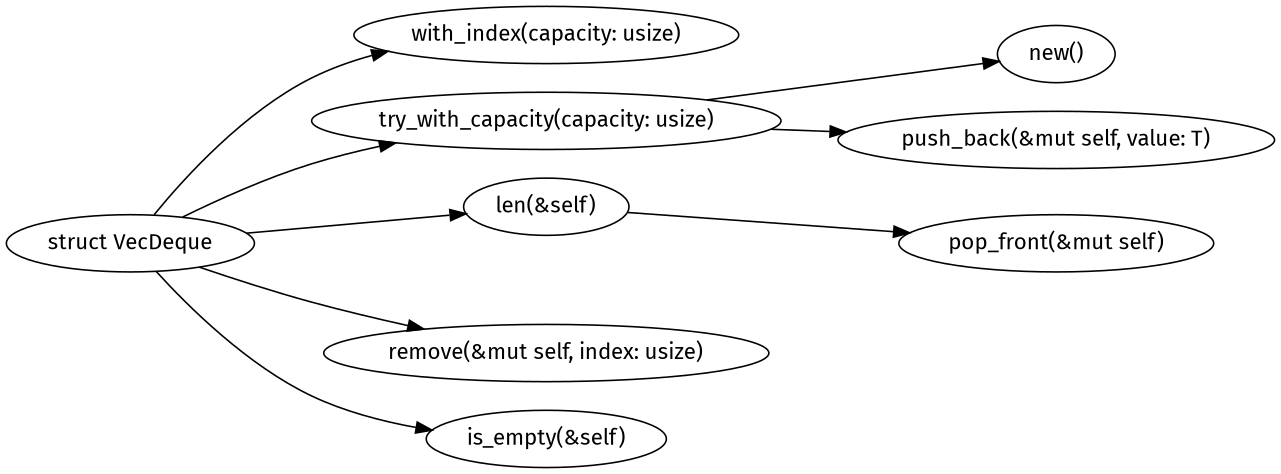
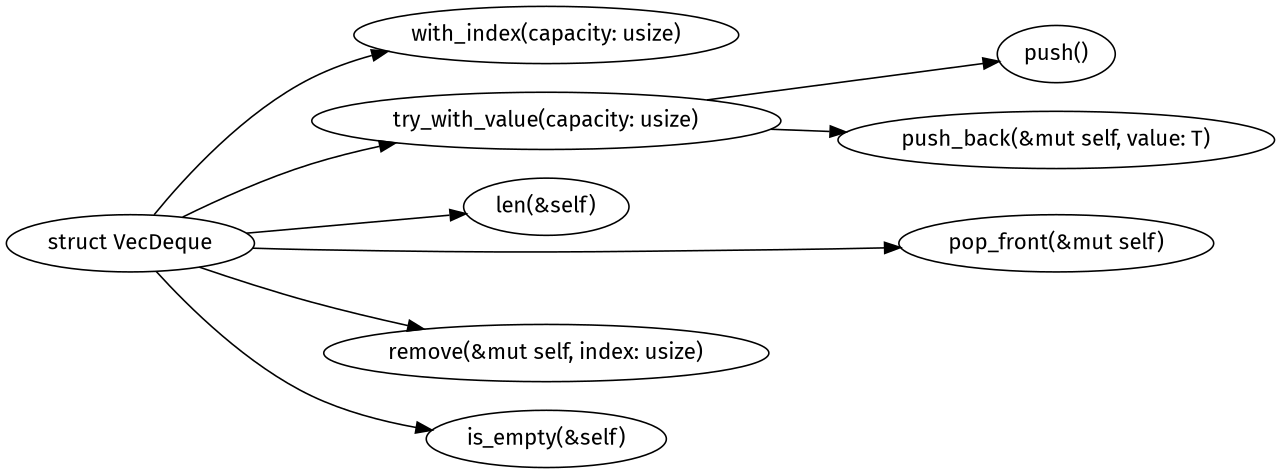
  digraph {
    fontname="Fira Sans"
    rankdir=LR
    node [fontname="Fira Sans"]
    edge [fontname="Fira Sans"]
    n1 [label="struct VecDeque"]
    n2 [label="with_index(capacity: usize)"]
-   "try_with_capacity(capacity: usize)"
+   "try_with_capacity(capacity: usize)" [label="try_with_value(capacity: usize)"]
    "len(&self)"
    "pop_front(&mut self)"
    "remove(&mut self, index: usize)"
    "is_empty(&self)"
-   "new()"
+   "new()" [label="push()"]
    "push_back(&mut self, value: T)"
    n1 -> n2
    n1 -> "try_with_capacity(capacity: usize)"
    n1 -> "len(&self)"
-   "len(&self)" -> "pop_front(&mut self)"
+   n1 -> "pop_front(&mut self)"
    n1 -> "remove(&mut self, index: usize)"
    n1 -> "is_empty(&self)"
    "try_with_capacity(capacity: usize)" -> "new()"
    "try_with_capacity(capacity: usize)" -> "push_back(&mut self, value: T)"
  }
